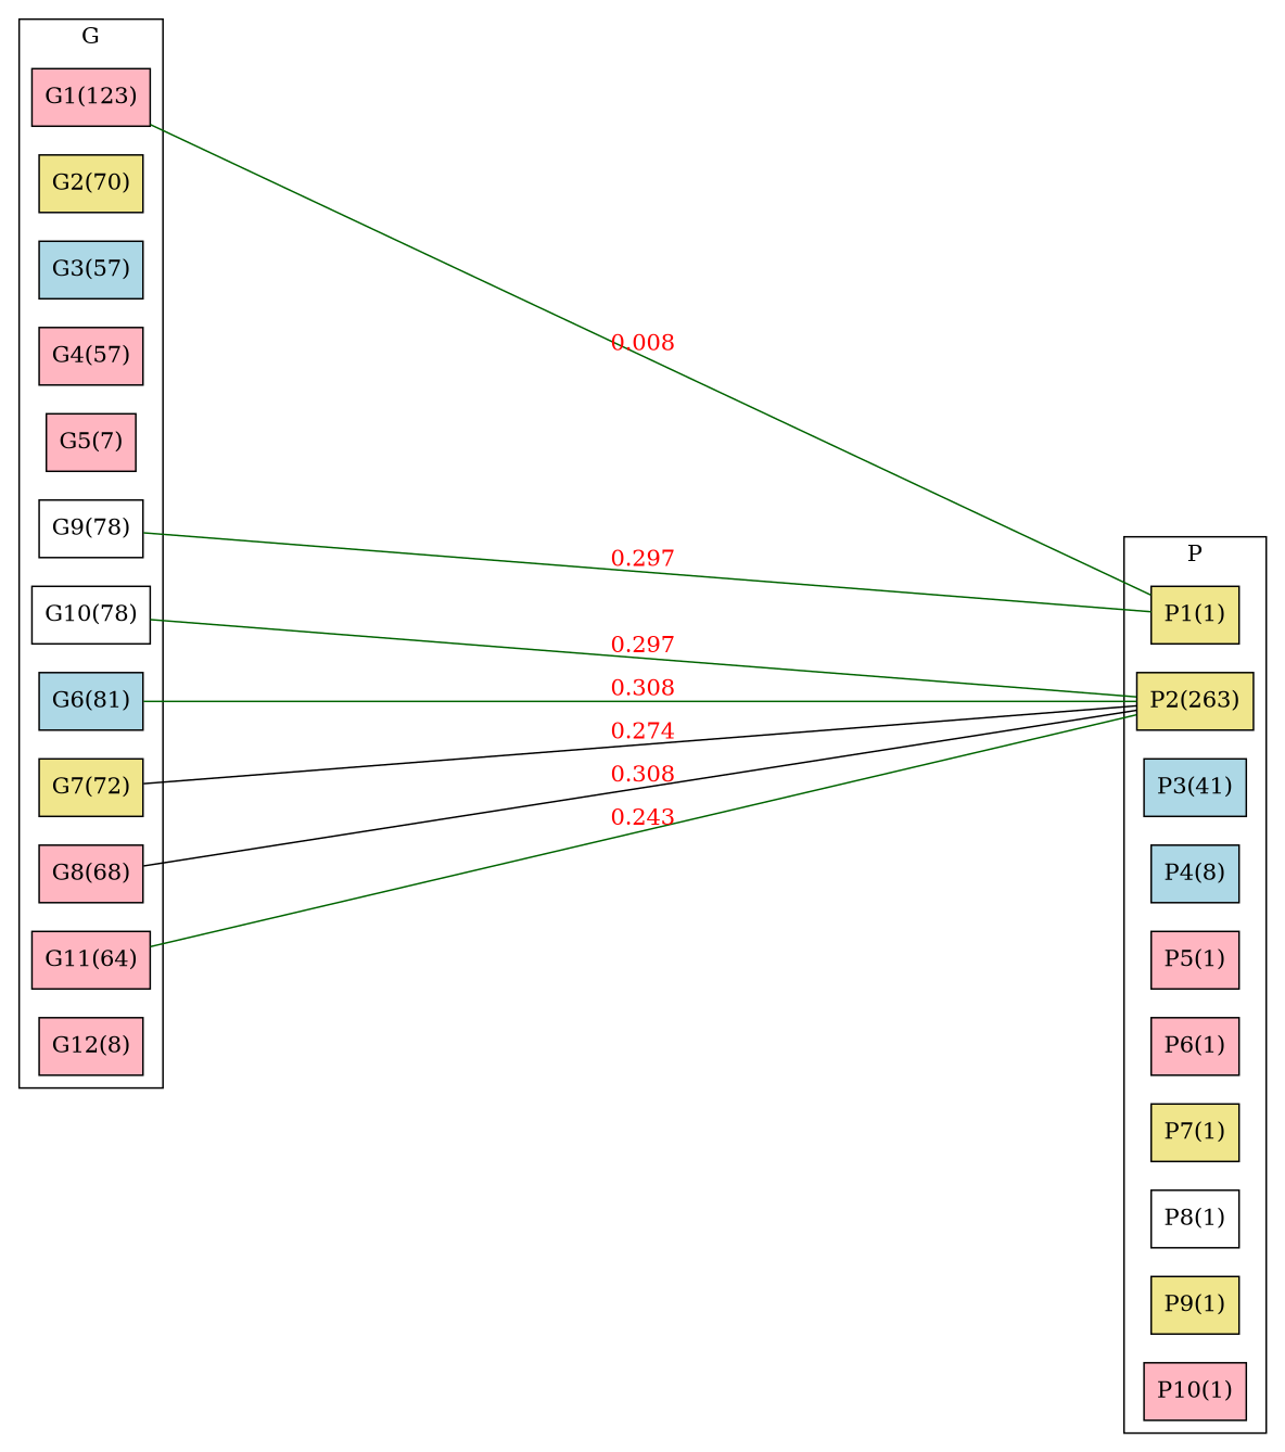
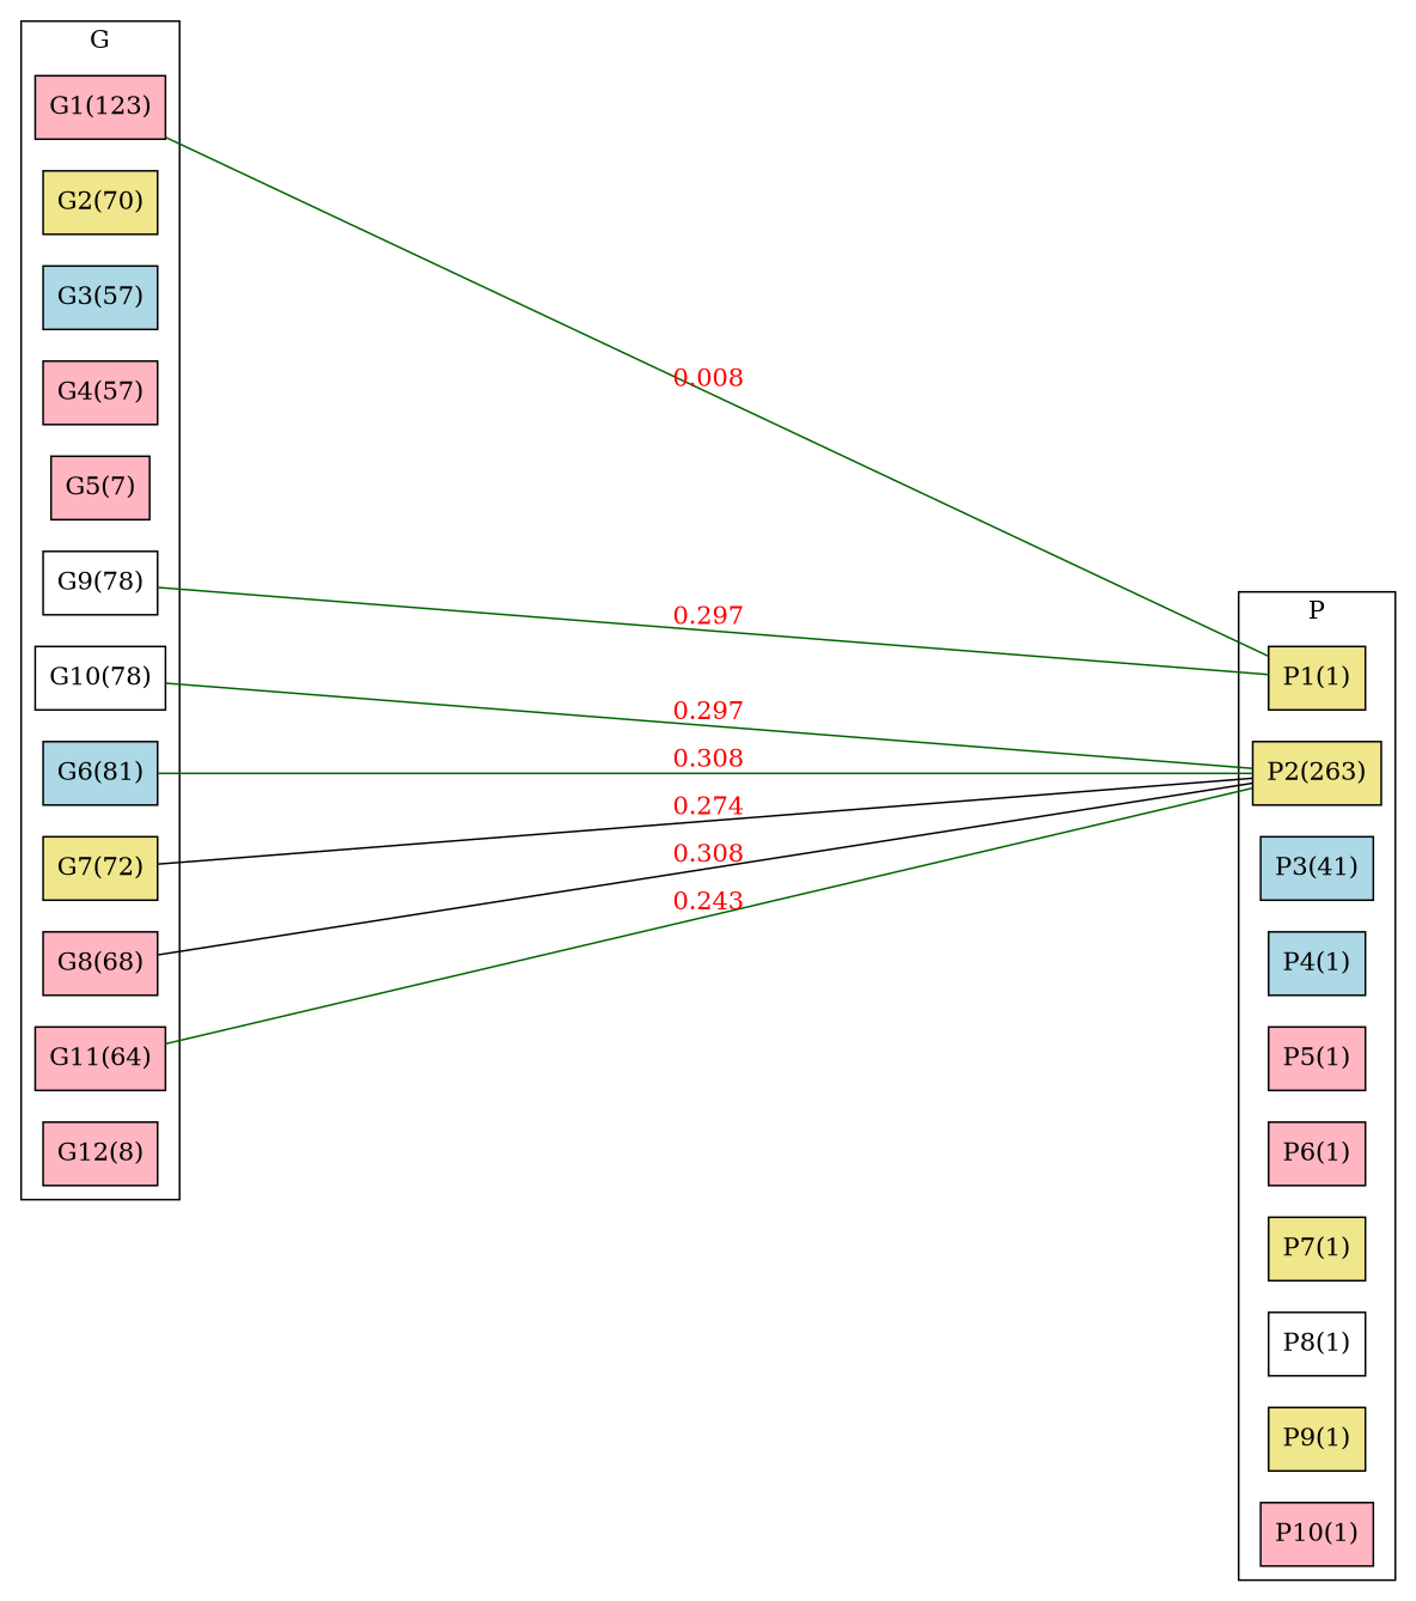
  strict graph {
    concentrate=true
    rankdir=LR
    ranksep="8 equally"
    splines=true
    node [fillcolor=lightpink shape=rectangle style=filled]
    edge [color=darkgreen fontcolor=red]
    n1 [label="G1(123)"]
    n2 [fillcolor=khaki label="G2(70)"]
    n3 [fillcolor=lightblue label="G3(57)"]
    n4 [label="G4(57)"]
    n5 [label="G5(7)"]
    n6 [fillcolor=lightblue label="G6(81)"]
    n7 [fillcolor=khaki label="G7(72)"]
    n8 [label="G8(68)"]
    n9 [fillcolor=white label="G9(78)"]
    n10 [fillcolor=white label="G10(78)"]
    n11 [label="G11(64)"]
    n12 [label="G12(8)"]
    n13 [fillcolor=khaki label="P1(1)"]
    n14 [fillcolor=khaki label="P2(263)"]
    n15 [fillcolor=lightblue label="P3(41)"]
-   n16 [fillcolor=lightblue label="P4(8)"]
+   n16 [fillcolor=lightblue label="P4(1)"]
    n17 [label="P5(1)"]
    n18 [label="P6(1)"]
    n19 [fillcolor=khaki label="P7(1)"]
    n20 [fillcolor=white label="P8(1)"]
    n21 [fillcolor=khaki label="P9(1)"]
    n22 [label="P10(1)"]
    subgraph cluster_1 {
      color=black
      label=G
      rank=same
      n1
      n2
      n3
      n4
      n5
      n6
      n7
      n8
      n9
      n10
      n11
      n12
    }
    subgraph cluster_2 {
      color=black
      label=P
      rank=same
      n13
      n14
      n15
      n16
      n17
      n18
      n19
      n20
      n21
      n22
    }
    n1 -- n13 [label=0.008]
    n6 -- n14 [label=0.308]
    n7 -- n14 [color=black label=0.274]
    n8 -- n14 [color=black label=0.308]
    n9 -- n13 [label=0.297]
    n10 -- n14 [label=0.297]
    n11 -- n14 [label=0.243]
  }
